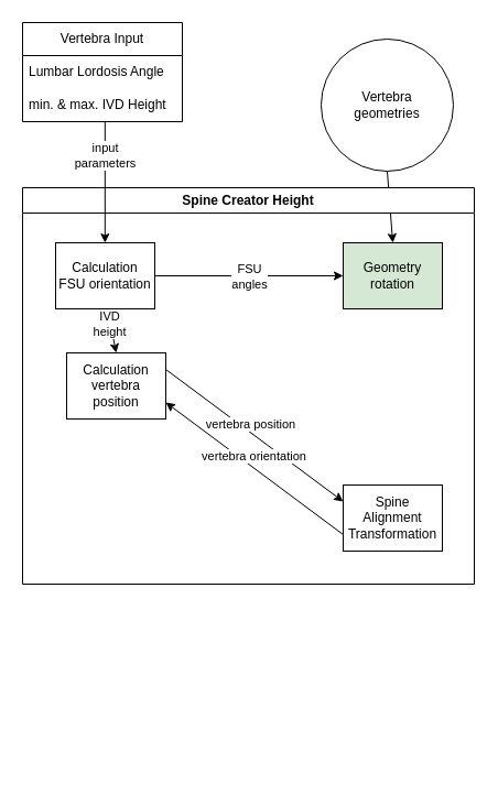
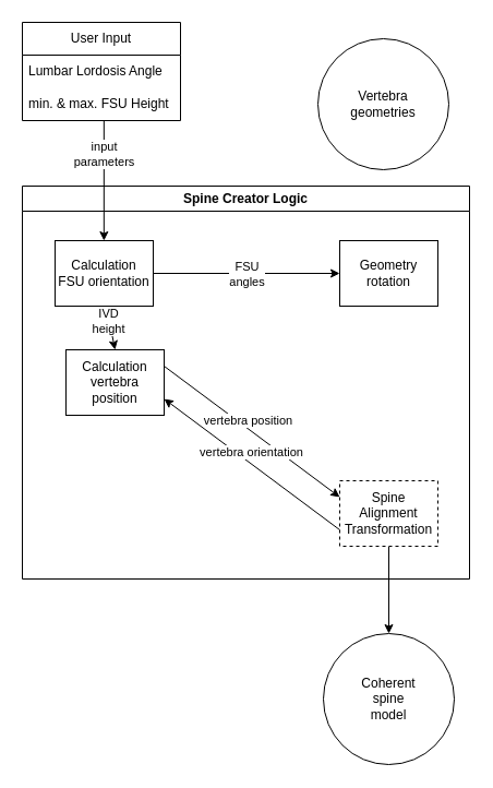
  <mxCell id="0" />
  <mxCell id="1" parent="0" />
- <mxCell id="2" value="Vertebra Input" style="swimlane;fontStyle=0;childLayout=stackLayout;horizontal=1;startSize=30;horizontalStack=0;resizeParent=1;resizeParentMax=0;resizeLast=0;collapsible=1;marginBottom=0;whiteSpace=wrap;html=1;" vertex="1" parent="1"><mxGeometry x="20" y="20" width="145" height="90" as="geometry"><mxRectangle x="25" y="340" width="100" height="30" as="alternateBounds" /></mxGeometry></mxCell>
+ <mxCell id="2" value="User Input" style="swimlane;fontStyle=0;childLayout=stackLayout;horizontal=1;startSize=30;horizontalStack=0;resizeParent=1;resizeParentMax=0;resizeLast=0;collapsible=1;marginBottom=0;whiteSpace=wrap;html=1;" vertex="1" parent="1"><mxGeometry x="20" y="20" width="145" height="90" as="geometry"><mxRectangle x="25" y="340" width="100" height="30" as="alternateBounds" /></mxGeometry></mxCell>
  <mxCell id="3" value="Lumbar Lordosis Angle" style="text;strokeColor=none;fillColor=none;align=left;verticalAlign=middle;spacingLeft=4;spacingRight=4;overflow=hidden;points=[[0,0.5],[1,0.5]];portConstraint=eastwest;rotatable=0;whiteSpace=wrap;html=1;" vertex="1" parent="2"><mxGeometry y="30" width="145" height="30" as="geometry" /></mxCell>
- <mxCell id="4" value="min. &amp;amp; max. IVD Height" style="text;strokeColor=none;fillColor=none;align=left;verticalAlign=middle;spacingLeft=4;spacingRight=4;overflow=hidden;points=[[0,0.5],[1,0.5]];portConstraint=eastwest;rotatable=0;whiteSpace=wrap;html=1;" vertex="1" parent="2"><mxGeometry y="60" width="145" height="30" as="geometry" /></mxCell>
+ <mxCell id="4" value="min. &amp;amp; max. FSU Height" style="text;strokeColor=none;fillColor=none;align=left;verticalAlign=middle;spacingLeft=4;spacingRight=4;overflow=hidden;points=[[0,0.5],[1,0.5]];portConstraint=eastwest;rotatable=0;whiteSpace=wrap;html=1;" vertex="1" parent="2"><mxGeometry y="60" width="145" height="30" as="geometry" /></mxCell>
  <mxCell id="5" style="edgeStyle=none;html=1;entryX=0.5;entryY=0;entryDx=0;entryDy=0;" edge="1" parent="1" target="17"><mxGeometry relative="1" as="geometry"><mxPoint x="95" y="270" as="sourcePoint" /></mxGeometry></mxCell>
  <mxCell id="6" value="IVD&lt;br&gt;height" style="edgeLabel;html=1;align=center;verticalAlign=middle;resizable=0;points=[];" vertex="1" connectable="0" parent="5"><mxGeometry x="-0.058" y="-1" relative="1" as="geometry"><mxPoint as="offset" /></mxGeometry></mxCell>
- <mxCell id="7" style="edgeStyle=none;html=1;exitX=0.5;exitY=1;exitDx=0;exitDy=0;entryX=0.5;entryY=0;entryDx=0;entryDy=0;" edge="1" parent="1" source="8" target="13"><mxGeometry relative="1" as="geometry"><mxPoint x="50" y="239.714" as="targetPoint" /></mxGeometry></mxCell>
  <mxCell id="8" value="Vertebra&lt;br&gt;geometries" style="ellipse;whiteSpace=wrap;html=1;aspect=fixed;" vertex="1" parent="1"><mxGeometry x="291" y="35" width="120" height="120" as="geometry" /></mxCell>
- <mxCell id="11" value="Spine Creator Height" style="swimlane;whiteSpace=wrap;html=1;" vertex="1" parent="1"><mxGeometry x="20" y="170" width="410" height="360" as="geometry" /></mxCell>
+ <mxCell id="9" style="edgeStyle=none;html=1;exitX=0.5;exitY=1;exitDx=0;exitDy=0;entryX=0.5;entryY=0;entryDx=0;entryDy=0;" edge="1" parent="1" source="16" target="10"><mxGeometry relative="1" as="geometry"><mxPoint x="480" y="330" as="targetPoint" /></mxGeometry></mxCell>
+ <mxCell id="10" value="Coherent&lt;br&gt;spine&lt;br&gt;model" style="ellipse;whiteSpace=wrap;html=1;aspect=fixed;" vertex="1" parent="1"><mxGeometry x="296" y="580" width="120" height="120" as="geometry" /></mxCell>
+ <mxCell id="11" value="Spine Creator Logic" style="swimlane;whiteSpace=wrap;html=1;" vertex="1" parent="1"><mxGeometry x="20" y="170" width="410" height="360" as="geometry" /></mxCell>
  <mxCell id="12" value="Calculation&lt;br&gt;FSU orientation" style="rounded=0;whiteSpace=wrap;html=1;" vertex="1" parent="11"><mxGeometry x="30" y="50" width="90" height="60" as="geometry" /></mxCell>
- <mxCell id="13" value="Geometry rotation" style="rounded=0;whiteSpace=wrap;html=1;fillColor=#d5e8d4;" vertex="1" parent="11"><mxGeometry x="291" y="50" width="90" height="60" as="geometry" /></mxCell>
+ <mxCell id="13" value="Geometry rotation" style="rounded=0;whiteSpace=wrap;html=1;" vertex="1" parent="11"><mxGeometry x="291" y="50" width="90" height="60" as="geometry" /></mxCell>
  <mxCell id="14" style="edgeStyle=none;html=1;" edge="1" parent="11" target="13"><mxGeometry relative="1" as="geometry"><mxPoint x="120" y="80" as="sourcePoint" /></mxGeometry></mxCell>
  <mxCell id="15" value="FSU&lt;br&gt;angles" style="edgeLabel;html=1;align=center;verticalAlign=middle;resizable=0;points=[];" vertex="1" connectable="0" parent="14"><mxGeometry x="-0.114" y="-3" relative="1" as="geometry"><mxPoint x="9" y="-3" as="offset" /></mxGeometry></mxCell>
- <mxCell id="16" value="Spine&lt;br&gt;Alignment&lt;br&gt;Transformation" style="rounded=0;whiteSpace=wrap;html=1;" vertex="1" parent="11"><mxGeometry x="291" y="270" width="90" height="60" as="geometry" /></mxCell>
+ <mxCell id="16" value="Spine&lt;br&gt;Alignment&lt;br&gt;Transformation" style="rounded=0;whiteSpace=wrap;html=1;dashed=1;" vertex="1" parent="11"><mxGeometry x="291" y="270" width="90" height="60" as="geometry" /></mxCell>
  <mxCell id="17" value="Calculation&lt;br&gt;vertebra position" style="rounded=0;whiteSpace=wrap;html=1;" vertex="1" parent="11"><mxGeometry x="40" y="150" width="90" height="60" as="geometry" /></mxCell>
  <mxCell id="18" style="edgeStyle=none;html=1;entryX=0;entryY=0.25;entryDx=0;entryDy=0;exitX=1;exitY=0.25;exitDx=0;exitDy=0;" edge="1" parent="11" source="17" target="16"><mxGeometry relative="1" as="geometry"><mxPoint x="120" y="290" as="sourcePoint" /></mxGeometry></mxCell>
  <mxCell id="19" value="vertebra position" style="edgeLabel;html=1;align=center;verticalAlign=middle;resizable=0;points=[];" vertex="1" connectable="0" parent="18"><mxGeometry x="-0.148" y="1" relative="1" as="geometry"><mxPoint x="7" y="-1" as="offset" /></mxGeometry></mxCell>
  <mxCell id="20" style="edgeStyle=none;html=1;exitX=0;exitY=0.75;exitDx=0;exitDy=0;entryX=1;entryY=0.75;entryDx=0;entryDy=0;" edge="1" parent="11" source="16" target="17"><mxGeometry relative="1" as="geometry"><mxPoint x="120" y="310" as="targetPoint" /></mxGeometry></mxCell>
  <mxCell id="21" value="vertebra orientation" style="edgeLabel;html=1;align=center;verticalAlign=middle;resizable=0;points=[];" vertex="1" connectable="0" parent="20"><mxGeometry x="0.193" relative="1" as="geometry"><mxPoint x="15" as="offset" /></mxGeometry></mxCell>
  <mxCell id="22" style="edgeStyle=none;html=1;entryX=0.5;entryY=0;entryDx=0;entryDy=0;" edge="1" parent="11"><mxGeometry relative="1" as="geometry"><mxPoint x="74.83" y="-60" as="sourcePoint" /><mxPoint x="74.83" y="50" as="targetPoint" /></mxGeometry></mxCell>
  <mxCell id="23" value="input&lt;br&gt;parameters" style="edgeLabel;html=1;align=center;verticalAlign=middle;resizable=0;points=[];" vertex="1" connectable="0" parent="22"><mxGeometry x="-0.624" relative="1" as="geometry"><mxPoint y="9" as="offset" /></mxGeometry></mxCell>
